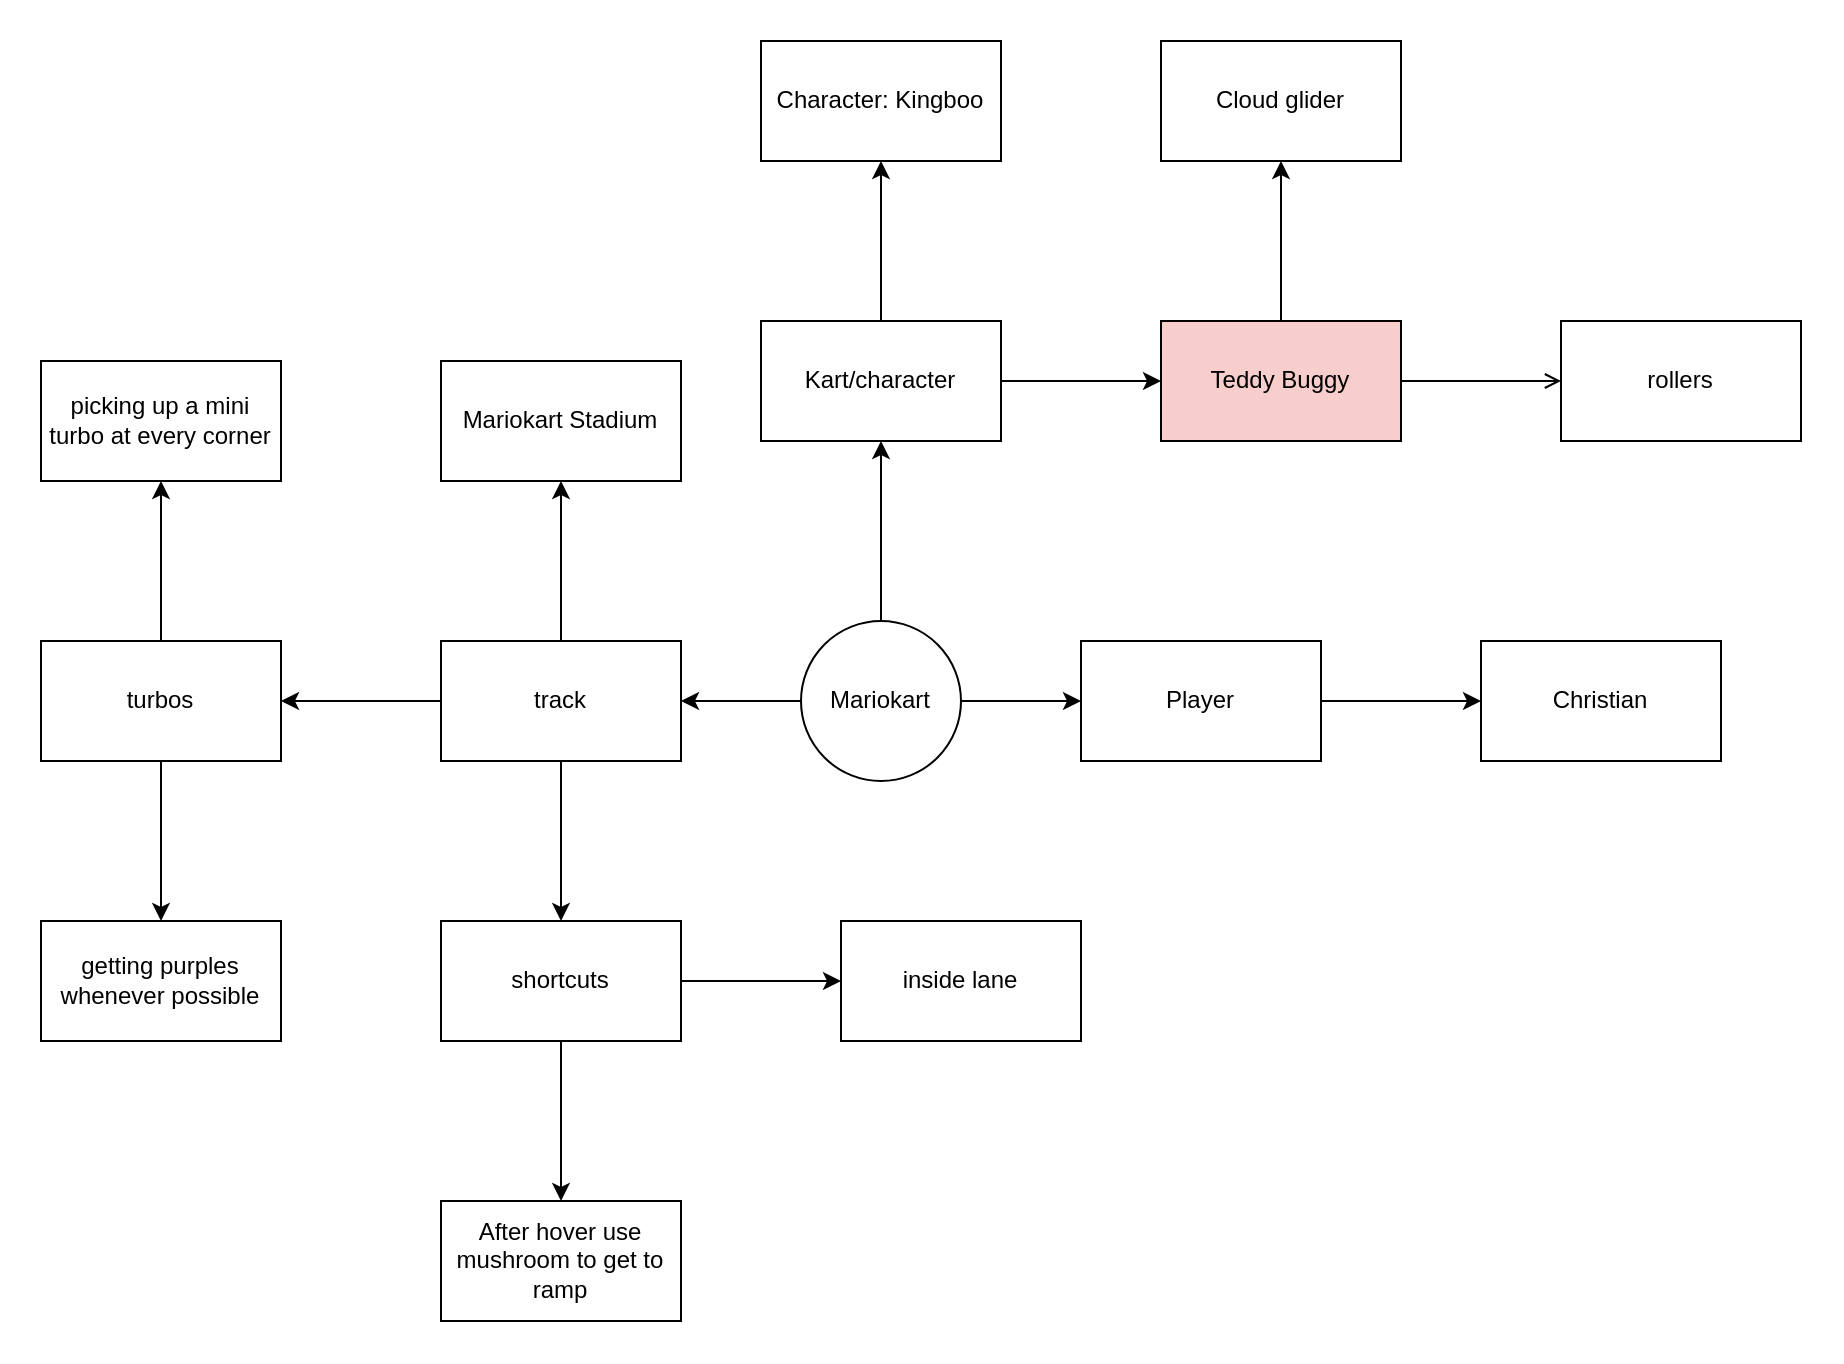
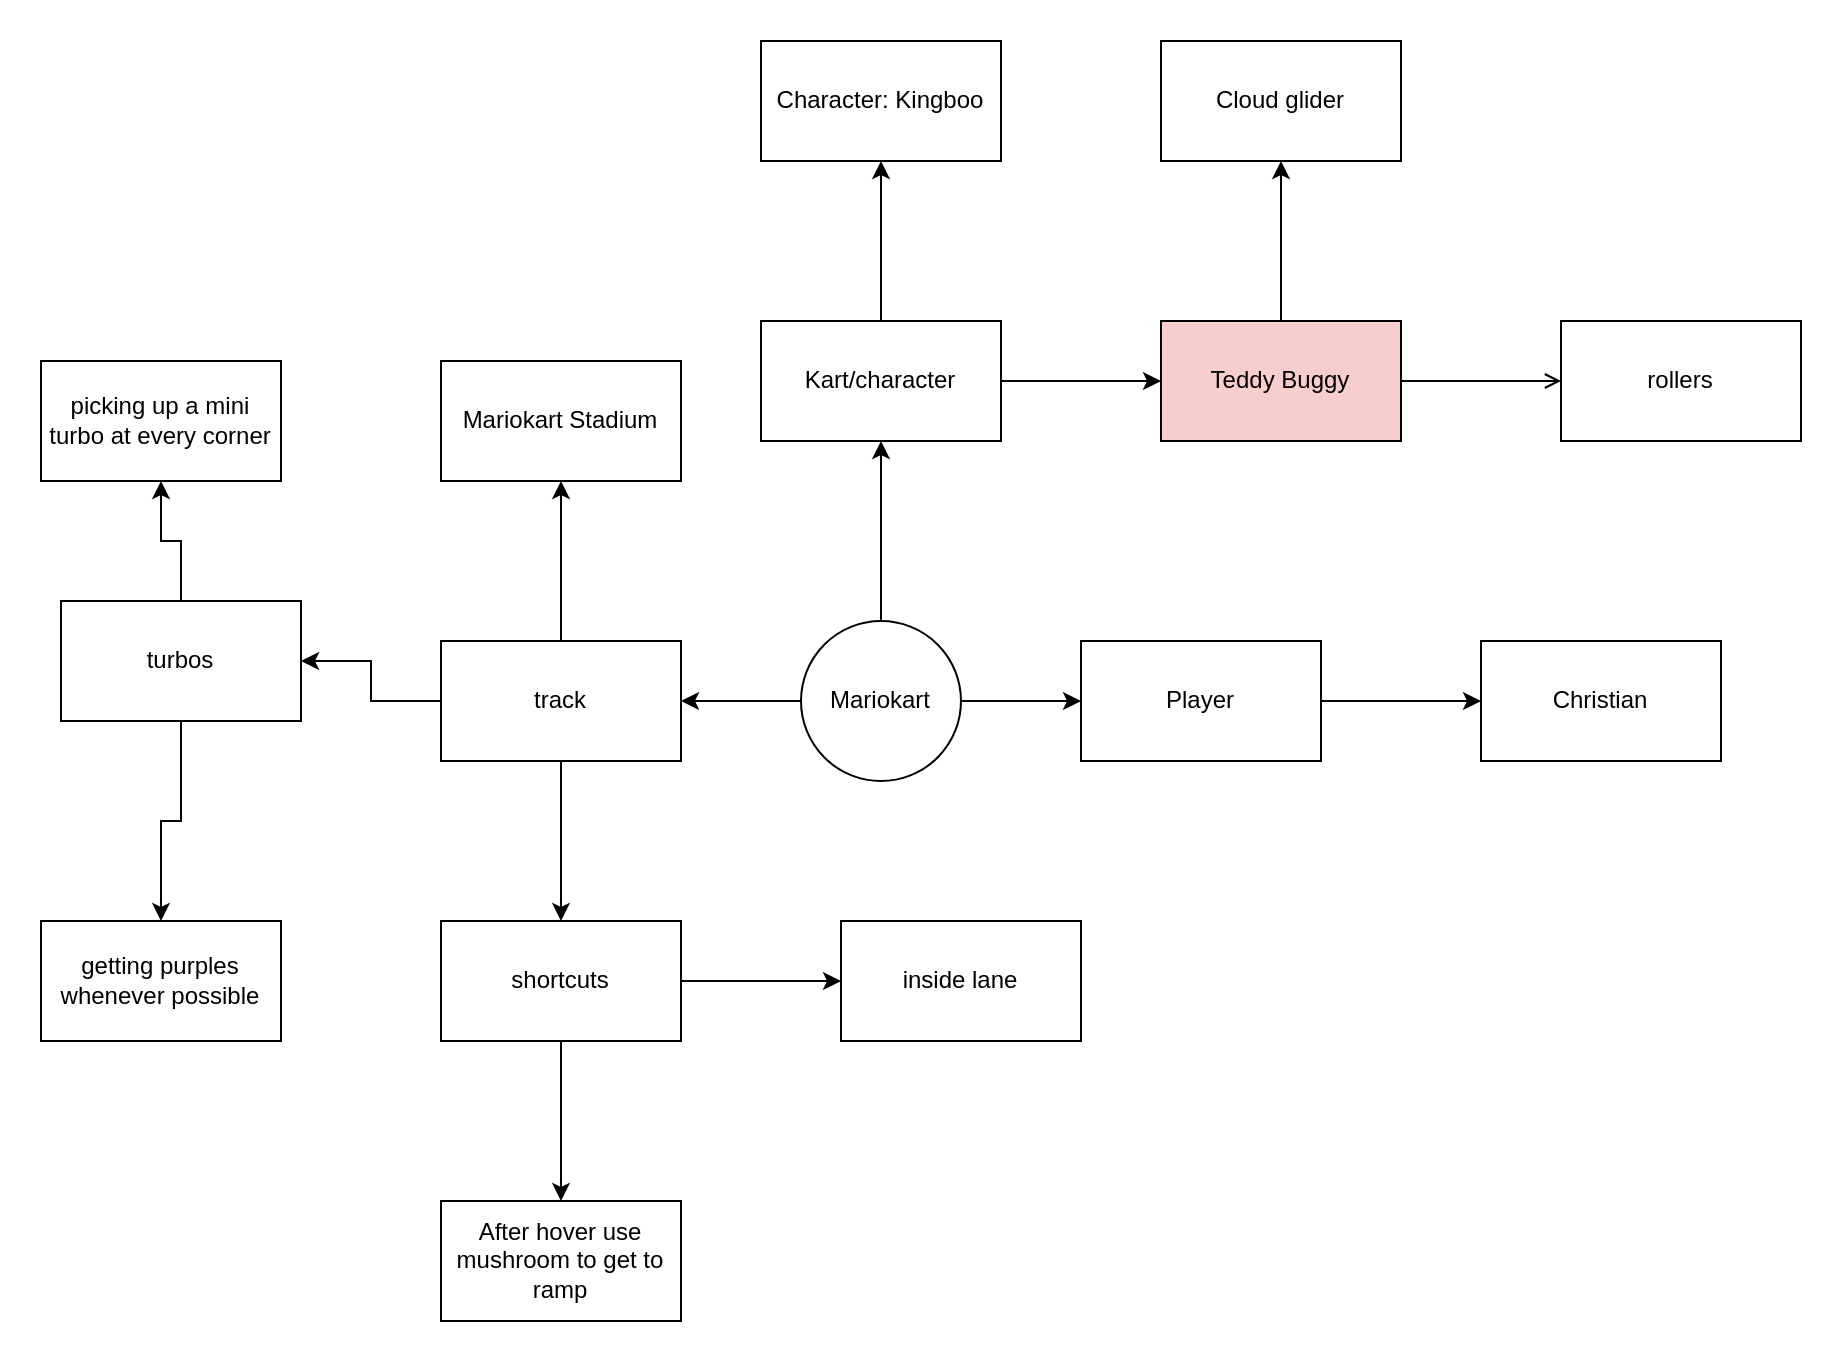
  <mxCell id="0" />
  <mxCell id="1" parent="0" />
  <mxCell id="2" value="" style="edgeStyle=orthogonalEdgeStyle;rounded=0;orthogonalLoop=1;jettySize=auto;html=1;" edge="1" parent="1" source="5" target="8"><mxGeometry relative="1" as="geometry" /></mxCell>
  <mxCell id="3" value="" style="edgeStyle=orthogonalEdgeStyle;rounded=0;orthogonalLoop=1;jettySize=auto;html=1;" edge="1" parent="1" source="5" target="18"><mxGeometry relative="1" as="geometry" /></mxCell>
  <mxCell id="4" value="" style="edgeStyle=orthogonalEdgeStyle;rounded=0;orthogonalLoop=1;jettySize=auto;html=1;" edge="1" parent="1" source="5" target="31"><mxGeometry relative="1" as="geometry" /></mxCell>
  <mxCell id="5" value="Mariokart" style="ellipse;whiteSpace=wrap;html=1;aspect=fixed;" vertex="1" parent="1"><mxGeometry x="400" y="310" width="80" height="80" as="geometry" /></mxCell>
  <mxCell id="6" value="" style="edgeStyle=orthogonalEdgeStyle;rounded=0;orthogonalLoop=1;jettySize=auto;html=1;" edge="1" parent="1" source="8" target="9"><mxGeometry relative="1" as="geometry" /></mxCell>
  <mxCell id="7" value="" style="edgeStyle=orthogonalEdgeStyle;rounded=0;orthogonalLoop=1;jettySize=auto;html=1;" edge="1" parent="1" source="8" target="12"><mxGeometry relative="1" as="geometry" /></mxCell>
  <mxCell id="8" value="Kart/character" style="whiteSpace=wrap;html=1;" vertex="1" parent="1"><mxGeometry x="380" y="160" width="120" height="60" as="geometry" /></mxCell>
  <mxCell id="9" value="Character: Kingboo" style="whiteSpace=wrap;html=1;" vertex="1" parent="1"><mxGeometry x="380" y="20" width="120" height="60" as="geometry" /></mxCell>
  <mxCell id="10" value="" style="edgeStyle=orthogonalEdgeStyle;rounded=0;orthogonalLoop=1;jettySize=auto;html=1;" edge="1" parent="1" source="12" target="13"><mxGeometry relative="1" as="geometry" /></mxCell>
  <mxCell id="11" value="" style="edgeStyle=orthogonalEdgeStyle;rounded=0;orthogonalLoop=1;jettySize=auto;html=1;endArrow=open;" edge="1" parent="1" source="12" target="14"><mxGeometry relative="1" as="geometry" /></mxCell>
  <mxCell id="12" value="Teddy Buggy" style="whiteSpace=wrap;html=1;fillColor=#f8cecc;" vertex="1" parent="1"><mxGeometry x="580" y="160" width="120" height="60" as="geometry" /></mxCell>
  <mxCell id="13" value="Cloud glider" style="whiteSpace=wrap;html=1;" vertex="1" parent="1"><mxGeometry x="580" y="20" width="120" height="60" as="geometry" /></mxCell>
  <mxCell id="14" value="rollers" style="whiteSpace=wrap;html=1;" vertex="1" parent="1"><mxGeometry x="780" y="160" width="120" height="60" as="geometry" /></mxCell>
  <mxCell id="15" value="" style="edgeStyle=orthogonalEdgeStyle;rounded=0;orthogonalLoop=1;jettySize=auto;html=1;" edge="1" parent="1" source="18" target="21"><mxGeometry relative="1" as="geometry" /></mxCell>
  <mxCell id="16" value="" style="edgeStyle=orthogonalEdgeStyle;rounded=0;orthogonalLoop=1;jettySize=auto;html=1;" edge="1" parent="1" source="18" target="24"><mxGeometry relative="1" as="geometry" /></mxCell>
  <mxCell id="17" value="" style="edgeStyle=orthogonalEdgeStyle;rounded=0;orthogonalLoop=1;jettySize=auto;html=1;" edge="1" parent="1" source="18" target="27"><mxGeometry relative="1" as="geometry" /></mxCell>
  <mxCell id="18" value="track" style="whiteSpace=wrap;html=1;" vertex="1" parent="1"><mxGeometry x="220" y="320" width="120" height="60" as="geometry" /></mxCell>
  <mxCell id="19" value="" style="edgeStyle=orthogonalEdgeStyle;rounded=0;orthogonalLoop=1;jettySize=auto;html=1;" edge="1" parent="1" source="21" target="28"><mxGeometry relative="1" as="geometry" /></mxCell>
  <mxCell id="20" value="" style="edgeStyle=orthogonalEdgeStyle;rounded=0;orthogonalLoop=1;jettySize=auto;html=1;" edge="1" parent="1" source="21" target="29"><mxGeometry relative="1" as="geometry" /></mxCell>
  <mxCell id="21" value="shortcuts" style="whiteSpace=wrap;html=1;" vertex="1" parent="1"><mxGeometry x="220" y="460" width="120" height="60" as="geometry" /></mxCell>
  <mxCell id="22" value="" style="edgeStyle=orthogonalEdgeStyle;rounded=0;orthogonalLoop=1;jettySize=auto;html=1;" edge="1" parent="1" source="24" target="25"><mxGeometry relative="1" as="geometry" /></mxCell>
  <mxCell id="23" value="" style="edgeStyle=orthogonalEdgeStyle;rounded=0;orthogonalLoop=1;jettySize=auto;html=1;" edge="1" parent="1" source="24" target="26"><mxGeometry relative="1" as="geometry" /></mxCell>
- <mxCell id="24" value="turbos" style="whiteSpace=wrap;html=1;" vertex="1" parent="1"><mxGeometry x="20" y="320" width="120" height="60" as="geometry" /></mxCell>
+ <mxCell id="24" value="turbos" style="whiteSpace=wrap;html=1;" vertex="1" parent="1"><mxGeometry x="30" y="300" width="120" height="60" as="geometry" /></mxCell>
  <mxCell id="25" value="getting purples whenever possible" style="whiteSpace=wrap;html=1;" vertex="1" parent="1"><mxGeometry x="20" y="460" width="120" height="60" as="geometry" /></mxCell>
  <mxCell id="26" value="picking up a mini turbo at every corner" style="whiteSpace=wrap;html=1;" vertex="1" parent="1"><mxGeometry x="20" y="180" width="120" height="60" as="geometry" /></mxCell>
  <mxCell id="27" value="Mariokart Stadium" style="whiteSpace=wrap;html=1;" vertex="1" parent="1"><mxGeometry x="220" y="180" width="120" height="60" as="geometry" /></mxCell>
  <mxCell id="28" value="After hover use mushroom to get to ramp" style="whiteSpace=wrap;html=1;" vertex="1" parent="1"><mxGeometry x="220" y="600" width="120" height="60" as="geometry" /></mxCell>
  <mxCell id="29" value="inside lane" style="whiteSpace=wrap;html=1;" vertex="1" parent="1"><mxGeometry x="420" y="460" width="120" height="60" as="geometry" /></mxCell>
  <mxCell id="30" value="" style="edgeStyle=orthogonalEdgeStyle;rounded=0;orthogonalLoop=1;jettySize=auto;html=1;" edge="1" parent="1" source="31" target="32"><mxGeometry relative="1" as="geometry" /></mxCell>
  <mxCell id="31" value="Player" style="whiteSpace=wrap;html=1;" vertex="1" parent="1"><mxGeometry x="540" y="320" width="120" height="60" as="geometry" /></mxCell>
  <mxCell id="32" value="Christian" style="whiteSpace=wrap;html=1;" vertex="1" parent="1"><mxGeometry x="740" y="320" width="120" height="60" as="geometry" /></mxCell>
